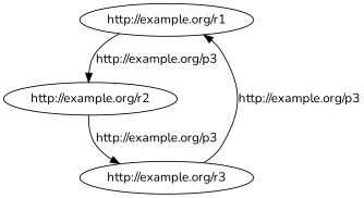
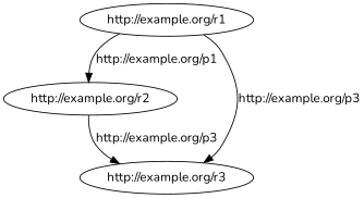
  digraph {
    fontname=Nunito
    nodesep=0.5
    node [fontname=Nunito]
    edge [fontname=Nunito style=filled]
    "http://example.org/r1"
    "http://example.org/r2"
    "http://example.org/r3"
-   "http://example.org/r1" -> "http://example.org/r2" [label="http://example.org/p3"]
+   "http://example.org/r1" -> "http://example.org/r2" [label="http://example.org/p1"]
    "http://example.org/r2" -> "http://example.org/r3" [label="http://example.org/p3"]
-   "http://example.org/r3" -> "http://example.org/r1" [label="http://example.org/p3"]
+   "http://example.org/r1" -> "http://example.org/r3" [label="http://example.org/p3"]
  }
